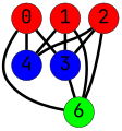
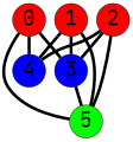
  graph {
    splines=true
    fontname="JetBrains Mono"
    node [color=black fillcolor=red fixedsize=true fontname="JetBrains Mono" fontsize=42 penwidth=1 shape=circle style=filled]
    edge [color=black penwidth=6 style=bold fontname="JetBrains Mono"]
    0 [height=0.91667 width=0.91667]
    3 [fillcolor=blue height=0.91667 width=0.91667]
    4 [fillcolor=blue height=0.91667 width=0.91667]
-   5 [fillcolor=green height=0.91667 label=6 width=0.91667]
+   5 [fillcolor=green height=0.91667 width=0.91667]
    1 [height=0.91667 width=0.91667]
    2 [height=0.91667 width=0.91667]
    0 -- 3
    0 -- 4
    0 -- 5
    3 -- 5
    1 -- 3
    1 -- 4
    1 -- 5
    2 -- 3
    2 -- 4
    2 -- 5
  }
